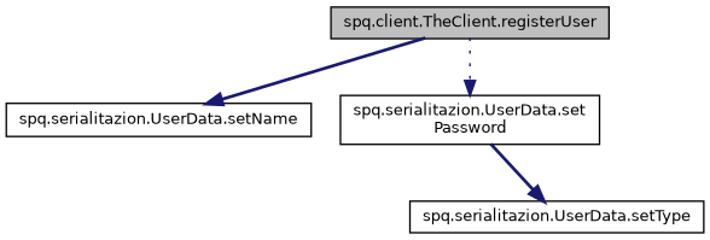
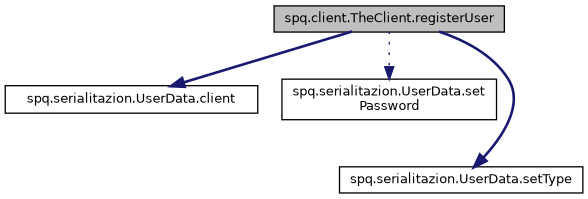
  digraph {
    rankdir=TB
    node [color=black fillcolor=white fontname=Helvetica fontsize=10 shape=record style=filled]
    edge [color=midnightblue fontname=Helvetica fontsize=10 labelfontname=Helvetica labelfontsize=10 style=bold]
    n1 [fillcolor=grey75 fontcolor=black height=0.2 label="spq.client.TheClient.registerUser" width=0.4]
-   n2 [height=0.2 label="spq.serialitazion.UserData.setName" width=0.4]
+   n2 [height=0.2 label="spq.serialitazion.UserData.client" width=0.4]
    n3 [height=0.2 label="spq.serialitazion.UserData.set\lPassword" width=0.4]
    n4 [height=0.2 label="spq.serialitazion.UserData.setType" width=0.4]
    n1 -> n2
    n1 -> n3 [style=dotted]
-   n3 -> n4
+   n1 -> n4
  }
